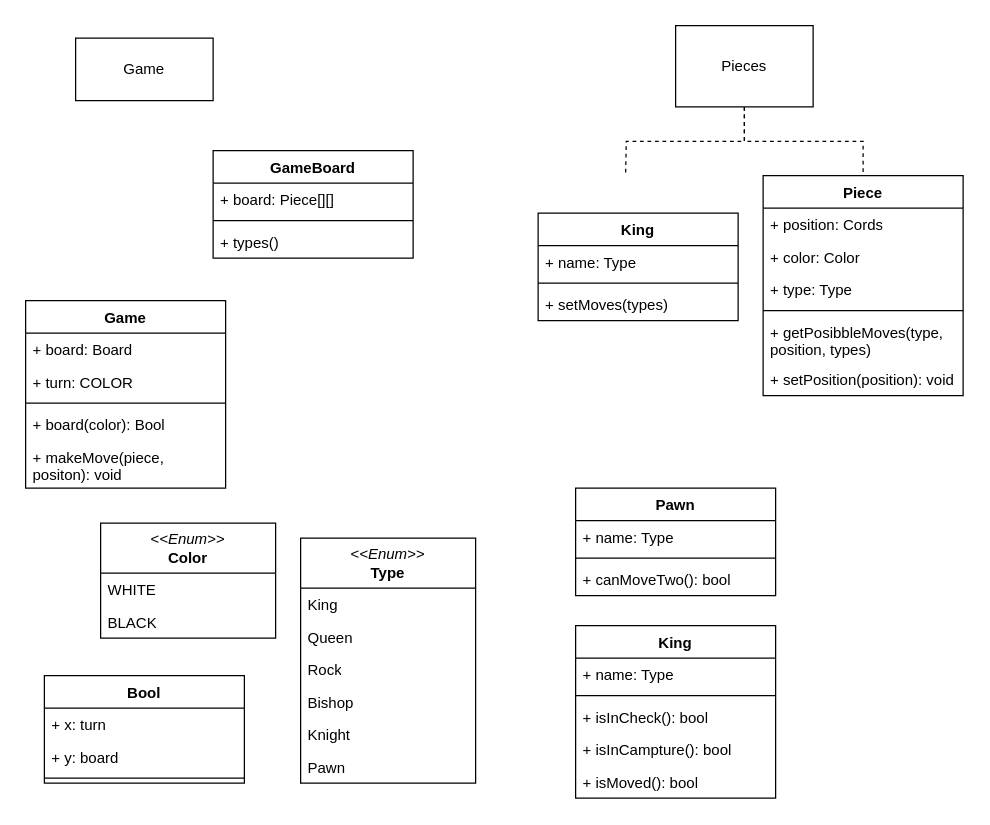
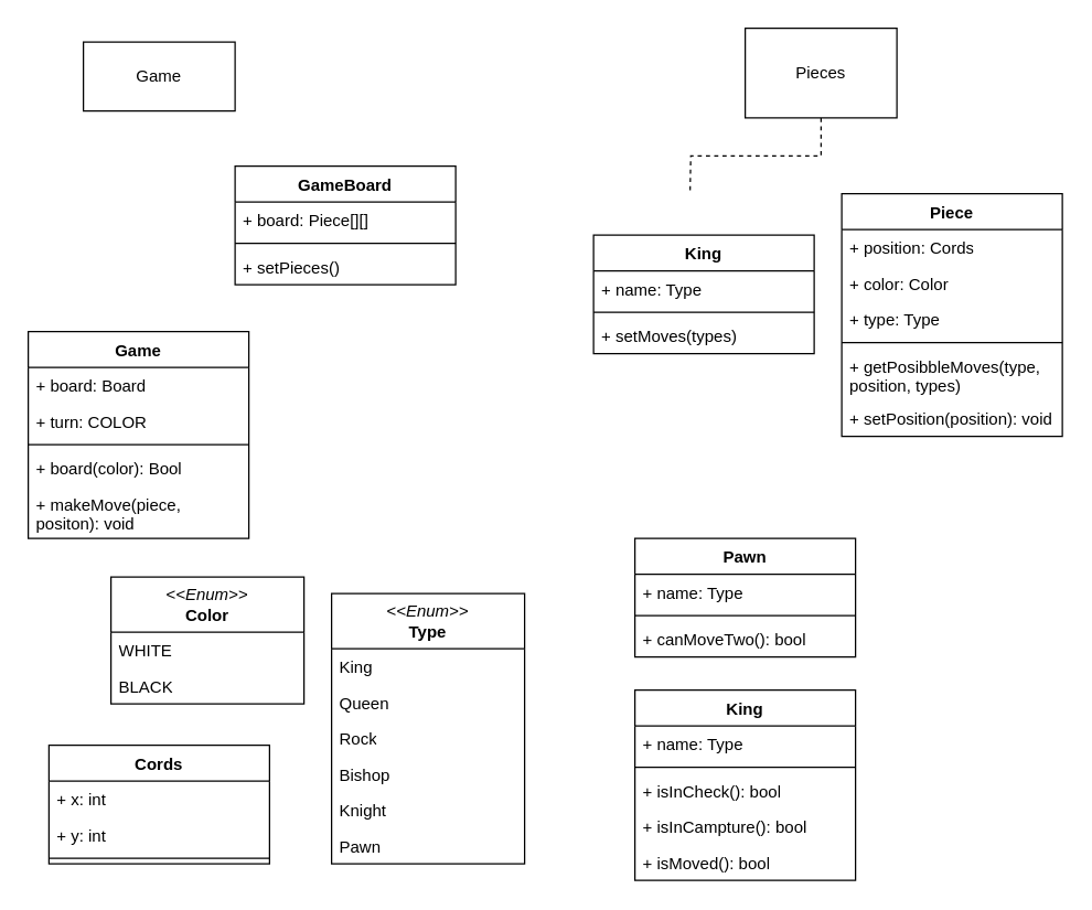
  <mxCell id="0" />
  <mxCell id="1" parent="0" />
  <mxCell id="2" value="GameBoard" style="swimlane;fontStyle=1;align=center;verticalAlign=top;childLayout=stackLayout;horizontal=1;startSize=26;horizontalStack=0;resizeParent=1;resizeParentMax=0;resizeLast=0;collapsible=1;marginBottom=0;whiteSpace=wrap;html=1;" vertex="1" parent="1"><mxGeometry x="170" y="120" width="160" height="86" as="geometry" /></mxCell>
  <mxCell id="3" value="+ board: Piece[][]" style="text;strokeColor=none;fillColor=none;align=left;verticalAlign=top;spacingLeft=4;spacingRight=4;overflow=hidden;rotatable=0;points=[[0,0.5],[1,0.5]];portConstraint=eastwest;whiteSpace=wrap;html=1;" vertex="1" parent="2"><mxGeometry y="26" width="160" height="26" as="geometry" /></mxCell>
  <mxCell id="4" value="" style="line;strokeWidth=1;fillColor=none;align=left;verticalAlign=middle;spacingTop=-1;spacingLeft=3;spacingRight=3;rotatable=0;labelPosition=right;points=[];portConstraint=eastwest;strokeColor=inherit;" vertex="1" parent="2"><mxGeometry y="52" width="160" height="8" as="geometry" /></mxCell>
- <mxCell id="5" value="+ types()&lt;div&gt;&lt;br&gt;&lt;/div&gt;" style="text;strokeColor=none;fillColor=none;align=left;verticalAlign=top;spacingLeft=4;spacingRight=4;overflow=hidden;rotatable=0;points=[[0,0.5],[1,0.5]];portConstraint=eastwest;whiteSpace=wrap;html=1;" vertex="1" parent="2"><mxGeometry y="60" width="160" height="26" as="geometry" /></mxCell>
+ <mxCell id="5" value="+ setPieces()&lt;div&gt;&lt;br&gt;&lt;/div&gt;" style="text;strokeColor=none;fillColor=none;align=left;verticalAlign=top;spacingLeft=4;spacingRight=4;overflow=hidden;rotatable=0;points=[[0,0.5],[1,0.5]];portConstraint=eastwest;whiteSpace=wrap;html=1;" vertex="1" parent="2"><mxGeometry y="60" width="160" height="26" as="geometry" /></mxCell>
  <mxCell id="6" value="Piece" style="swimlane;fontStyle=1;align=center;verticalAlign=top;childLayout=stackLayout;horizontal=1;startSize=26;horizontalStack=0;resizeParent=1;resizeParentMax=0;resizeLast=0;collapsible=1;marginBottom=0;whiteSpace=wrap;html=1;" vertex="1" parent="1"><mxGeometry x="610" y="140" width="160" height="176" as="geometry"><mxRectangle x="420" y="260" width="70" height="30" as="alternateBounds" /></mxGeometry></mxCell>
  <mxCell id="7" value="+ position: Cords" style="text;strokeColor=none;fillColor=none;align=left;verticalAlign=top;spacingLeft=4;spacingRight=4;overflow=hidden;rotatable=0;points=[[0,0.5],[1,0.5]];portConstraint=eastwest;whiteSpace=wrap;html=1;" vertex="1" parent="6"><mxGeometry y="26" width="160" height="26" as="geometry" /></mxCell>
  <mxCell id="8" value="+ &lt;span style=&quot;background-color: initial;&quot;&gt;color: Color&lt;/span&gt;" style="text;align=left;verticalAlign=top;spacingLeft=4;spacingRight=4;overflow=hidden;rotatable=0;points=[[0,0.5],[1,0.5]];portConstraint=eastwest;whiteSpace=wrap;html=1;" vertex="1" parent="6"><mxGeometry y="52" width="160" height="26" as="geometry" /></mxCell>
  <mxCell id="9" value="+ &lt;span style=&quot;background-color: initial;&quot;&gt;type: Type&lt;/span&gt;&lt;div&gt;&lt;span style=&quot;background-color: initial;&quot;&gt;&lt;br&gt;&lt;/span&gt;&lt;/div&gt;" style="text;align=left;verticalAlign=top;spacingLeft=4;spacingRight=4;overflow=hidden;rotatable=0;points=[[0,0.5],[1,0.5]];portConstraint=eastwest;whiteSpace=wrap;html=1;" vertex="1" parent="6"><mxGeometry y="78" width="160" height="26" as="geometry" /></mxCell>
  <mxCell id="10" value="" style="line;strokeWidth=1;fillColor=none;align=left;verticalAlign=middle;spacingTop=-1;spacingLeft=3;spacingRight=3;rotatable=0;labelPosition=right;points=[];portConstraint=eastwest;strokeColor=inherit;" vertex="1" parent="6"><mxGeometry y="104" width="160" height="8" as="geometry" /></mxCell>
  <mxCell id="11" value="+ getPosibbleMoves(type, position, types&lt;span style=&quot;background-color: initial;&quot;&gt;)&lt;/span&gt;" style="text;strokeColor=none;fillColor=none;align=left;verticalAlign=top;spacingLeft=4;spacingRight=4;overflow=hidden;rotatable=0;points=[[0,0.5],[1,0.5]];portConstraint=eastwest;whiteSpace=wrap;html=1;" vertex="1" parent="6"><mxGeometry y="112" width="160" height="38" as="geometry" /></mxCell>
  <mxCell id="12" value="+ &lt;span style=&quot;background-color: initial;&quot;&gt;setPosition(position): void&lt;/span&gt;&lt;div&gt;&lt;span style=&quot;background-color: initial;&quot;&gt;&lt;br&gt;&lt;/span&gt;&lt;/div&gt;" style="text;align=left;verticalAlign=top;spacingLeft=4;spacingRight=4;overflow=hidden;rotatable=0;points=[[0,0.5],[1,0.5]];portConstraint=eastwest;whiteSpace=wrap;html=1;" vertex="1" parent="6"><mxGeometry y="150" width="160" height="26" as="geometry" /></mxCell>
  <mxCell id="13" value="Game" style="swimlane;fontStyle=1;align=center;verticalAlign=top;childLayout=stackLayout;horizontal=1;startSize=26;horizontalStack=0;resizeParent=1;resizeParentMax=0;resizeLast=0;collapsible=1;marginBottom=0;whiteSpace=wrap;html=1;" vertex="1" parent="1"><mxGeometry x="20" y="240" width="160" height="150" as="geometry" /></mxCell>
  <mxCell id="14" value="+ board: Board" style="text;strokeColor=none;fillColor=none;align=left;verticalAlign=top;spacingLeft=4;spacingRight=4;overflow=hidden;rotatable=0;points=[[0,0.5],[1,0.5]];portConstraint=eastwest;whiteSpace=wrap;html=1;" vertex="1" parent="13"><mxGeometry y="26" width="160" height="26" as="geometry" /></mxCell>
  <mxCell id="15" value="+ turn: COLOR" style="text;strokeColor=none;fillColor=none;align=left;verticalAlign=top;spacingLeft=4;spacingRight=4;overflow=hidden;rotatable=0;points=[[0,0.5],[1,0.5]];portConstraint=eastwest;whiteSpace=wrap;html=1;" vertex="1" parent="13"><mxGeometry y="52" width="160" height="26" as="geometry" /></mxCell>
  <mxCell id="16" value="" style="line;strokeWidth=1;fillColor=none;align=left;verticalAlign=middle;spacingTop=-1;spacingLeft=3;spacingRight=3;rotatable=0;labelPosition=right;points=[];portConstraint=eastwest;strokeColor=inherit;" vertex="1" parent="13"><mxGeometry y="78" width="160" height="8" as="geometry" /></mxCell>
  <mxCell id="17" value="+ board(color): Bool" style="text;strokeColor=none;fillColor=none;align=left;verticalAlign=top;spacingLeft=4;spacingRight=4;overflow=hidden;rotatable=0;points=[[0,0.5],[1,0.5]];portConstraint=eastwest;whiteSpace=wrap;html=1;" vertex="1" parent="13"><mxGeometry y="86" width="160" height="26" as="geometry" /></mxCell>
  <mxCell id="18" value="+ makeMove(piece, positon): void" style="text;strokeColor=none;fillColor=none;align=left;verticalAlign=top;spacingLeft=4;spacingRight=4;overflow=hidden;rotatable=0;points=[[0,0.5],[1,0.5]];portConstraint=eastwest;whiteSpace=wrap;html=1;" vertex="1" parent="13"><mxGeometry y="112" width="160" height="38" as="geometry" /></mxCell>
  <mxCell id="19" style="rounded=0;orthogonalLoop=1;jettySize=auto;html=1;edgeStyle=orthogonalEdgeStyle;strokeColor=none;" edge="1" parent="1" source="22"><mxGeometry relative="1" as="geometry"><mxPoint x="500" y="140" as="targetPoint" /></mxGeometry></mxCell>
  <mxCell id="20" style="edgeStyle=orthogonalEdgeStyle;rounded=0;orthogonalLoop=1;jettySize=auto;html=1;curved=0;dashed=1;endArrow=none;endFill=0;exitX=0.5;exitY=1;exitDx=0;exitDy=0;" edge="1" parent="1" source="22"><mxGeometry relative="1" as="geometry"><mxPoint x="500" y="140" as="targetPoint" /></mxGeometry></mxCell>
- <mxCell id="21" style="edgeStyle=orthogonalEdgeStyle;rounded=0;orthogonalLoop=1;jettySize=auto;html=1;entryX=0.5;entryY=0;entryDx=0;entryDy=0;endArrow=none;endFill=0;dashed=1;" edge="1" parent="1" source="22" target="6"><mxGeometry relative="1" as="geometry" /></mxCell>
  <mxCell id="22" value="Pieces" style="html=1;whiteSpace=wrap;" vertex="1" parent="1"><mxGeometry x="540" y="20" width="110" height="65" as="geometry" /></mxCell>
  <mxCell id="23" value="Game" style="html=1;whiteSpace=wrap;" vertex="1" parent="1"><mxGeometry x="60" y="30" width="110" height="50" as="geometry" /></mxCell>
  <mxCell id="24" style="edgeStyle=orthogonalEdgeStyle;rounded=0;orthogonalLoop=1;jettySize=auto;html=1;exitX=0.5;exitY=1;exitDx=0;exitDy=0;" edge="1" parent="1"><mxGeometry relative="1" as="geometry"><mxPoint x="575" y="600" as="sourcePoint" /><mxPoint x="575" y="600" as="targetPoint" /></mxGeometry></mxCell>
  <mxCell id="25" value="&lt;div&gt;&lt;i&gt;&amp;lt;&amp;lt;Enum&amp;gt;&amp;gt;&lt;/i&gt;&lt;/div&gt;&lt;b&gt;Color&lt;/b&gt;" style="swimlane;fontStyle=0;childLayout=stackLayout;horizontal=1;startSize=40;fillColor=none;horizontalStack=0;resizeParent=1;resizeParentMax=0;resizeLast=0;collapsible=1;marginBottom=0;whiteSpace=wrap;html=1;" vertex="1" parent="1"><mxGeometry x="80" y="418" width="140" height="92" as="geometry" /></mxCell>
  <mxCell id="26" value="WHITE" style="text;strokeColor=none;fillColor=none;align=left;verticalAlign=top;spacingLeft=4;spacingRight=4;overflow=hidden;rotatable=0;points=[[0,0.5],[1,0.5]];portConstraint=eastwest;whiteSpace=wrap;html=1;" vertex="1" parent="25"><mxGeometry y="40" width="140" height="26" as="geometry" /></mxCell>
  <mxCell id="27" value="BLACK" style="text;strokeColor=none;fillColor=none;align=left;verticalAlign=top;spacingLeft=4;spacingRight=4;overflow=hidden;rotatable=0;points=[[0,0.5],[1,0.5]];portConstraint=eastwest;whiteSpace=wrap;html=1;" vertex="1" parent="25"><mxGeometry y="66" width="140" height="26" as="geometry" /></mxCell>
  <mxCell id="28" value="&lt;div&gt;&lt;i&gt;&amp;lt;&amp;lt;Enum&amp;gt;&amp;gt;&lt;/i&gt;&lt;/div&gt;&lt;b&gt;Type&lt;/b&gt;" style="swimlane;fontStyle=0;childLayout=stackLayout;horizontal=1;startSize=40;fillColor=none;horizontalStack=0;resizeParent=1;resizeParentMax=0;resizeLast=0;collapsible=1;marginBottom=0;whiteSpace=wrap;html=1;" vertex="1" parent="1"><mxGeometry x="240" y="430" width="140" height="196" as="geometry" /></mxCell>
  <mxCell id="29" value="King" style="text;strokeColor=none;fillColor=none;align=left;verticalAlign=top;spacingLeft=4;spacingRight=4;overflow=hidden;rotatable=0;points=[[0,0.5],[1,0.5]];portConstraint=eastwest;whiteSpace=wrap;html=1;" vertex="1" parent="28"><mxGeometry y="40" width="140" height="26" as="geometry" /></mxCell>
  <mxCell id="30" value="Queen&lt;span style=&quot;color: rgba(0, 0, 0, 0); font-family: monospace; font-size: 0px; text-wrap: nowrap;&quot;&gt;%3CmxGraphModel%3E%3Croot%3E%3CmxCell%20id%3D%220%22%2F%3E%3CmxCell%20id%3D%221%22%20parent%3D%220%22%2F%3E%3CmxCell%20id%3D%222%22%20value%3D%22%26lt%3Bdiv%26gt%3B%26lt%3Bi%26gt%3B%26amp%3Blt%3B%26amp%3Blt%3BEnum%26amp%3Bgt%3B%26amp%3Bgt%3B%26lt%3B%2Fi%26gt%3B%26lt%3B%2Fdiv%26gt%3B%26lt%3Bb%26gt%3BColor%26lt%3B%2Fb%26gt%3B%22%20style%3D%22swimlane%3BfontStyle%3D0%3BchildLayout%3DstackLayout%3Bhorizontal%3D1%3BstartSize%3D40%3BfillColor%3Dnone%3BhorizontalStack%3D0%3BresizeParent%3D1%3BresizeParentMax%3D0%3BresizeLast%3D0%3Bcollapsible%3D1%3BmarginBottom%3D0%3BwhiteSpace%3Dwrap%3Bhtml%3D1%3B%22%20vertex%3D%221%22%20parent%3D%221%22%3E%3CmxGeometry%20x%3D%22630%22%20y%3D%22349%22%20width%3D%22140%22%20height%3D%2292%22%20as%3D%22geometry%22%2F%3E%3C%2FmxCell%3E%3CmxCell%20id%3D%223%22%20value%3D%22WHITE%22%20style%3D%22text%3BstrokeColor%3Dnone%3BfillColor%3Dnone%3Balign%3Dleft%3BverticalAlign%3Dtop%3BspacingLeft%3D4%3BspacingRight%3D4%3Boverflow%3Dhidden%3Brotatable%3D0%3Bpoints%3D%5B%5B0%2C0.5%5D%2C%5B1%2C0.5%5D%5D%3BportConstraint%3Deastwest%3BwhiteSpace%3Dwrap%3Bhtml%3D1%3B%22%20vertex%3D%221%22%20parent%3D%222%22%3E%3CmxGeometry%20y%3D%2240%22%20width%3D%22140%22%20height%3D%2226%22%20as%3D%22geometry%22%2F%3E%3C%2FmxCell%3E%3CmxCell%20id%3D%224%22%20value%3D%22BLACK%22%20style%3D%22text%3BstrokeColor%3Dnone%3BfillColor%3Dnone%3Balign%3Dleft%3BverticalAlign%3Dtop%3BspacingLeft%3D4%3BspacingRight%3D4%3Boverflow%3Dhidden%3Brotatable%3D0%3Bpoints%3D%5B%5B0%2C0.5%5D%2C%5B1%2C0.5%5D%5D%3BportConstraint%3Deastwest%3BwhiteSpace%3Dwrap%3Bhtml%3D1%3B%22%20vertex%3D%221%22%20parent%3D%222%22%3E%3CmxGeometry%20y%3D%2266%22%20width%3D%22140%22%20height%3D%2226%22%20as%3D%22geometry%22%2F%3E%3C%2FmxCell%3E%3C%2Froot%3E%3C%2FmxGraphModel%3E&lt;/span&gt;" style="text;strokeColor=none;fillColor=none;align=left;verticalAlign=top;spacingLeft=4;spacingRight=4;overflow=hidden;rotatable=0;points=[[0,0.5],[1,0.5]];portConstraint=eastwest;whiteSpace=wrap;html=1;" vertex="1" parent="28"><mxGeometry y="66" width="140" height="26" as="geometry" /></mxCell>
  <mxCell id="31" value="Rock" style="text;strokeColor=none;fillColor=none;align=left;verticalAlign=top;spacingLeft=4;spacingRight=4;overflow=hidden;rotatable=0;points=[[0,0.5],[1,0.5]];portConstraint=eastwest;whiteSpace=wrap;html=1;" vertex="1" parent="28"><mxGeometry y="92" width="140" height="26" as="geometry" /></mxCell>
  <mxCell id="32" value="Bishop" style="text;strokeColor=none;fillColor=none;align=left;verticalAlign=top;spacingLeft=4;spacingRight=4;overflow=hidden;rotatable=0;points=[[0,0.5],[1,0.5]];portConstraint=eastwest;whiteSpace=wrap;html=1;" vertex="1" parent="28"><mxGeometry y="118" width="140" height="26" as="geometry" /></mxCell>
  <mxCell id="33" value="Knight" style="text;strokeColor=none;fillColor=none;align=left;verticalAlign=top;spacingLeft=4;spacingRight=4;overflow=hidden;rotatable=0;points=[[0,0.5],[1,0.5]];portConstraint=eastwest;whiteSpace=wrap;html=1;" vertex="1" parent="28"><mxGeometry y="144" width="140" height="26" as="geometry" /></mxCell>
  <mxCell id="34" value="Pawn" style="text;strokeColor=none;fillColor=none;align=left;verticalAlign=top;spacingLeft=4;spacingRight=4;overflow=hidden;rotatable=0;points=[[0,0.5],[1,0.5]];portConstraint=eastwest;whiteSpace=wrap;html=1;" vertex="1" parent="28"><mxGeometry y="170" width="140" height="26" as="geometry" /></mxCell>
- <mxCell id="35" value="&lt;span style=&quot;text-align: left;&quot;&gt;Bool&lt;/span&gt;" style="swimlane;fontStyle=1;align=center;verticalAlign=top;childLayout=stackLayout;horizontal=1;startSize=26;horizontalStack=0;resizeParent=1;resizeParentMax=0;resizeLast=0;collapsible=1;marginBottom=0;whiteSpace=wrap;html=1;" vertex="1" parent="1"><mxGeometry x="35" y="540" width="160" height="86" as="geometry" /></mxCell>
- <mxCell id="36" value="+ x: turn" style="text;strokeColor=none;fillColor=none;align=left;verticalAlign=top;spacingLeft=4;spacingRight=4;overflow=hidden;rotatable=0;points=[[0,0.5],[1,0.5]];portConstraint=eastwest;whiteSpace=wrap;html=1;" vertex="1" parent="35"><mxGeometry y="26" width="160" height="26" as="geometry" /></mxCell>
- <mxCell id="37" value="+ y: board" style="text;strokeColor=none;fillColor=none;align=left;verticalAlign=top;spacingLeft=4;spacingRight=4;overflow=hidden;rotatable=0;points=[[0,0.5],[1,0.5]];portConstraint=eastwest;whiteSpace=wrap;html=1;" vertex="1" parent="35"><mxGeometry y="52" width="160" height="26" as="geometry" /></mxCell>
+ <mxCell id="35" value="&lt;span style=&quot;text-align: left;&quot;&gt;Cords&lt;/span&gt;" style="swimlane;fontStyle=1;align=center;verticalAlign=top;childLayout=stackLayout;horizontal=1;startSize=26;horizontalStack=0;resizeParent=1;resizeParentMax=0;resizeLast=0;collapsible=1;marginBottom=0;whiteSpace=wrap;html=1;" vertex="1" parent="1"><mxGeometry x="35" y="540" width="160" height="86" as="geometry" /></mxCell>
+ <mxCell id="36" value="+ x: int" style="text;strokeColor=none;fillColor=none;align=left;verticalAlign=top;spacingLeft=4;spacingRight=4;overflow=hidden;rotatable=0;points=[[0,0.5],[1,0.5]];portConstraint=eastwest;whiteSpace=wrap;html=1;" vertex="1" parent="35"><mxGeometry y="26" width="160" height="26" as="geometry" /></mxCell>
+ <mxCell id="37" value="+ y: int" style="text;strokeColor=none;fillColor=none;align=left;verticalAlign=top;spacingLeft=4;spacingRight=4;overflow=hidden;rotatable=0;points=[[0,0.5],[1,0.5]];portConstraint=eastwest;whiteSpace=wrap;html=1;" vertex="1" parent="35"><mxGeometry y="52" width="160" height="26" as="geometry" /></mxCell>
  <mxCell id="38" value="" style="line;strokeWidth=1;fillColor=none;align=left;verticalAlign=middle;spacingTop=-1;spacingLeft=3;spacingRight=3;rotatable=0;labelPosition=right;points=[];portConstraint=eastwest;strokeColor=inherit;" vertex="1" parent="35"><mxGeometry y="78" width="160" height="8" as="geometry" /></mxCell>
  <mxCell id="39" value="King" style="swimlane;fontStyle=1;align=center;verticalAlign=top;childLayout=stackLayout;horizontal=1;startSize=26;horizontalStack=0;resizeParent=1;resizeParentMax=0;resizeLast=0;collapsible=1;marginBottom=0;whiteSpace=wrap;html=1;" vertex="1" parent="1"><mxGeometry x="430" y="170" width="160" height="86" as="geometry" /></mxCell>
  <mxCell id="40" value="+ name: Type" style="text;strokeColor=none;fillColor=none;align=left;verticalAlign=top;spacingLeft=4;spacingRight=4;overflow=hidden;rotatable=0;points=[[0,0.5],[1,0.5]];portConstraint=eastwest;whiteSpace=wrap;html=1;" vertex="1" parent="39"><mxGeometry y="26" width="160" height="26" as="geometry" /></mxCell>
  <mxCell id="41" value="" style="line;strokeWidth=1;fillColor=none;align=left;verticalAlign=middle;spacingTop=-1;spacingLeft=3;spacingRight=3;rotatable=0;labelPosition=right;points=[];portConstraint=eastwest;strokeColor=inherit;" vertex="1" parent="39"><mxGeometry y="52" width="160" height="8" as="geometry" /></mxCell>
  <mxCell id="42" value="+ setMoves(types)" style="text;strokeColor=none;fillColor=none;align=left;verticalAlign=top;spacingLeft=4;spacingRight=4;overflow=hidden;rotatable=0;points=[[0,0.5],[1,0.5]];portConstraint=eastwest;whiteSpace=wrap;html=1;" vertex="1" parent="39"><mxGeometry y="60" width="160" height="26" as="geometry" /></mxCell>
  <mxCell id="43" value="Pawn" style="swimlane;fontStyle=1;align=center;verticalAlign=top;childLayout=stackLayout;horizontal=1;startSize=26;horizontalStack=0;resizeParent=1;resizeParentMax=0;resizeLast=0;collapsible=1;marginBottom=0;whiteSpace=wrap;html=1;" vertex="1" parent="1"><mxGeometry x="460" y="390" width="160" height="86" as="geometry" /></mxCell>
  <mxCell id="44" value="+ name: Type" style="text;strokeColor=none;fillColor=none;align=left;verticalAlign=top;spacingLeft=4;spacingRight=4;overflow=hidden;rotatable=0;points=[[0,0.5],[1,0.5]];portConstraint=eastwest;whiteSpace=wrap;html=1;" vertex="1" parent="43"><mxGeometry y="26" width="160" height="26" as="geometry" /></mxCell>
  <mxCell id="45" value="" style="line;strokeWidth=1;fillColor=none;align=left;verticalAlign=middle;spacingTop=-1;spacingLeft=3;spacingRight=3;rotatable=0;labelPosition=right;points=[];portConstraint=eastwest;strokeColor=inherit;" vertex="1" parent="43"><mxGeometry y="52" width="160" height="8" as="geometry" /></mxCell>
  <mxCell id="46" value="+ canMoveTwo(): bool" style="text;strokeColor=none;fillColor=none;align=left;verticalAlign=top;spacingLeft=4;spacingRight=4;overflow=hidden;rotatable=0;points=[[0,0.5],[1,0.5]];portConstraint=eastwest;whiteSpace=wrap;html=1;" vertex="1" parent="43"><mxGeometry y="60" width="160" height="26" as="geometry" /></mxCell>
  <mxCell id="47" value="King" style="swimlane;fontStyle=1;align=center;verticalAlign=top;childLayout=stackLayout;horizontal=1;startSize=26;horizontalStack=0;resizeParent=1;resizeParentMax=0;resizeLast=0;collapsible=1;marginBottom=0;whiteSpace=wrap;html=1;" vertex="1" parent="1"><mxGeometry x="460" y="500" width="160" height="138" as="geometry" /></mxCell>
  <mxCell id="48" value="+ name: Type" style="text;strokeColor=none;fillColor=none;align=left;verticalAlign=top;spacingLeft=4;spacingRight=4;overflow=hidden;rotatable=0;points=[[0,0.5],[1,0.5]];portConstraint=eastwest;whiteSpace=wrap;html=1;" vertex="1" parent="47"><mxGeometry y="26" width="160" height="26" as="geometry" /></mxCell>
  <mxCell id="49" value="" style="line;strokeWidth=1;fillColor=none;align=left;verticalAlign=middle;spacingTop=-1;spacingLeft=3;spacingRight=3;rotatable=0;labelPosition=right;points=[];portConstraint=eastwest;strokeColor=inherit;" vertex="1" parent="47"><mxGeometry y="52" width="160" height="8" as="geometry" /></mxCell>
  <mxCell id="50" value="+ isInCheck(): bool" style="text;strokeColor=none;fillColor=none;align=left;verticalAlign=top;spacingLeft=4;spacingRight=4;overflow=hidden;rotatable=0;points=[[0,0.5],[1,0.5]];portConstraint=eastwest;whiteSpace=wrap;html=1;" vertex="1" parent="47"><mxGeometry y="60" width="160" height="26" as="geometry" /></mxCell>
  <mxCell id="51" value="+ isInCampture(): bool" style="text;strokeColor=none;fillColor=none;align=left;verticalAlign=top;spacingLeft=4;spacingRight=4;overflow=hidden;rotatable=0;points=[[0,0.5],[1,0.5]];portConstraint=eastwest;whiteSpace=wrap;html=1;" vertex="1" parent="47"><mxGeometry y="86" width="160" height="26" as="geometry" /></mxCell>
  <mxCell id="52" value="+ isMoved(): bool" style="text;strokeColor=none;fillColor=none;align=left;verticalAlign=top;spacingLeft=4;spacingRight=4;overflow=hidden;rotatable=0;points=[[0,0.5],[1,0.5]];portConstraint=eastwest;whiteSpace=wrap;html=1;" vertex="1" parent="47"><mxGeometry y="112" width="160" height="26" as="geometry" /></mxCell>
